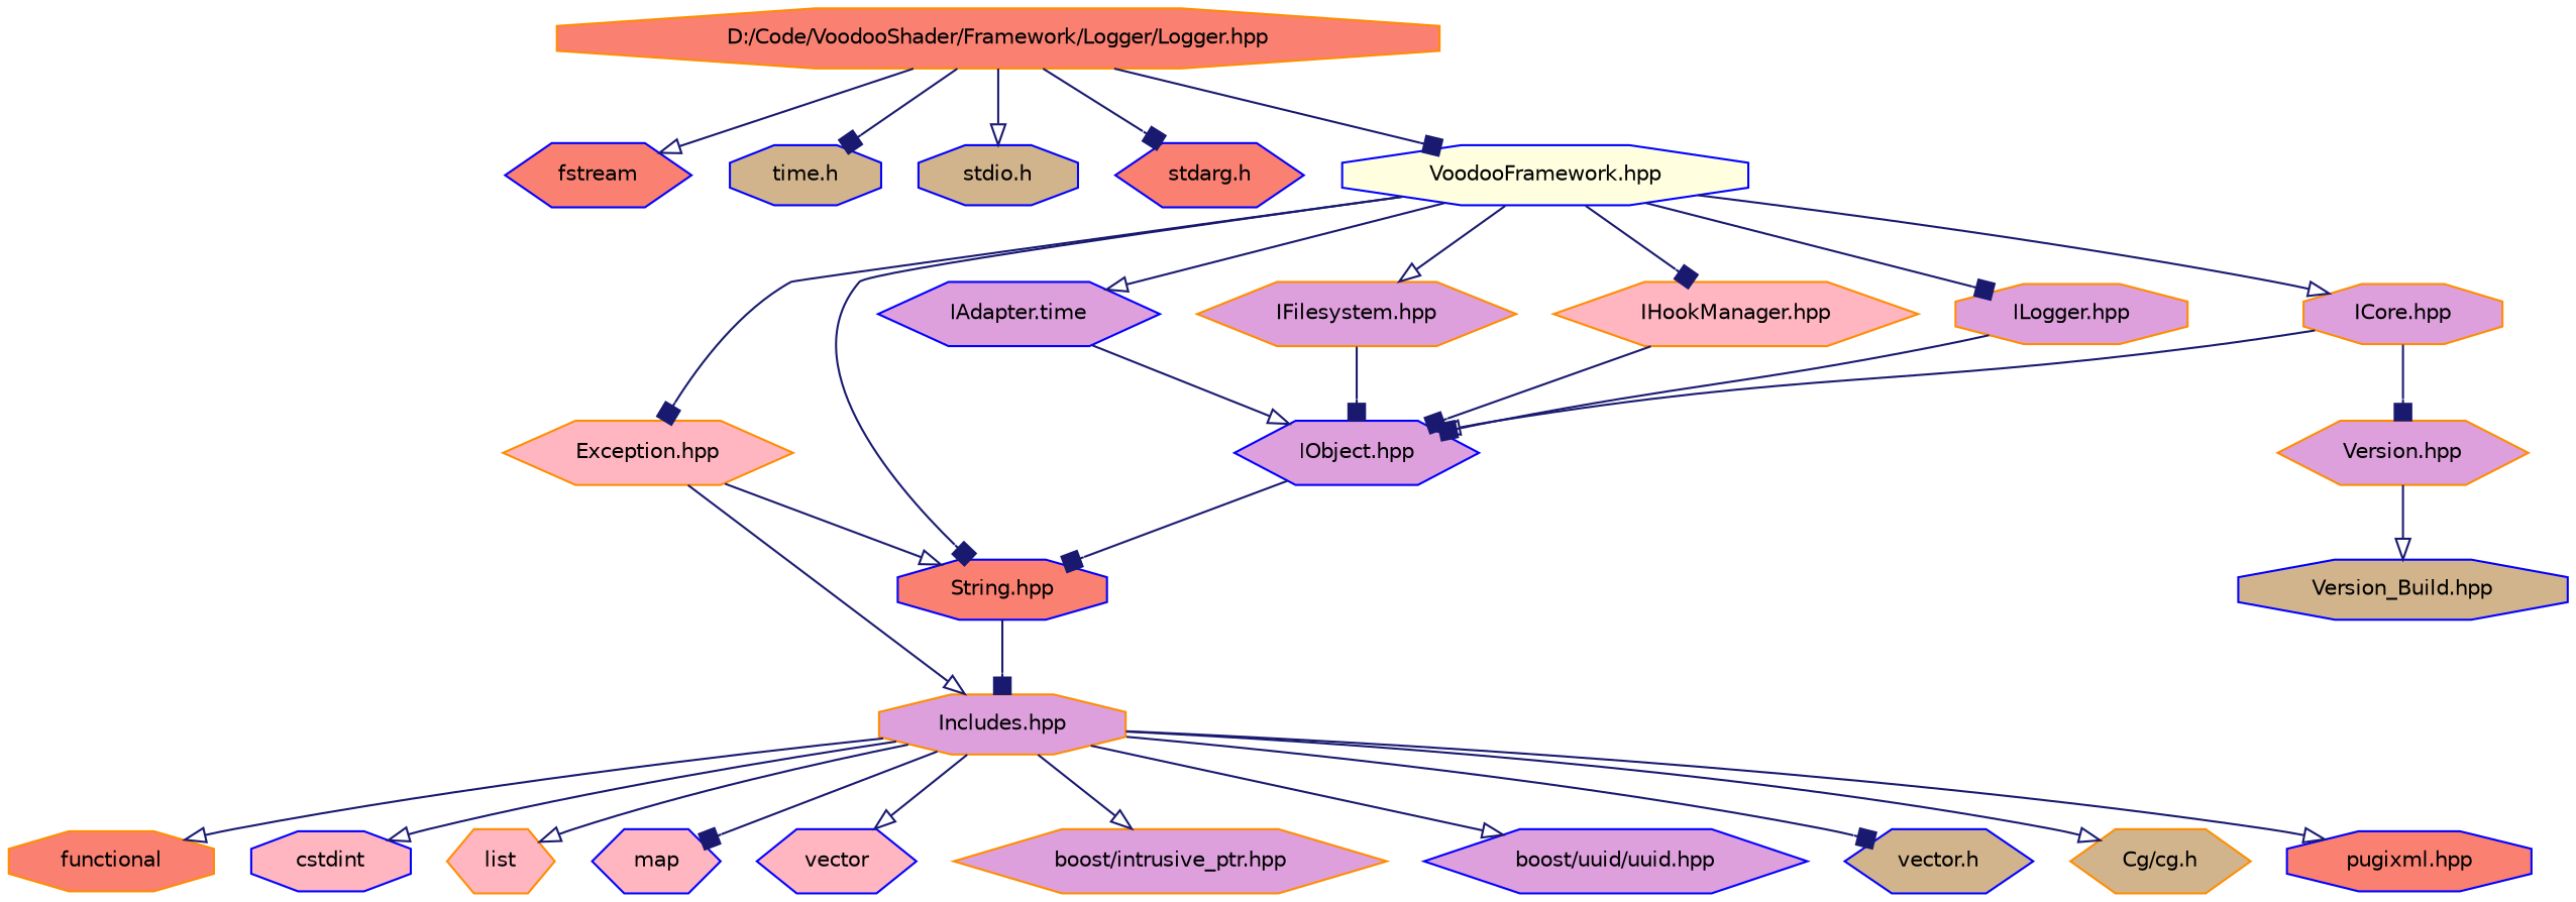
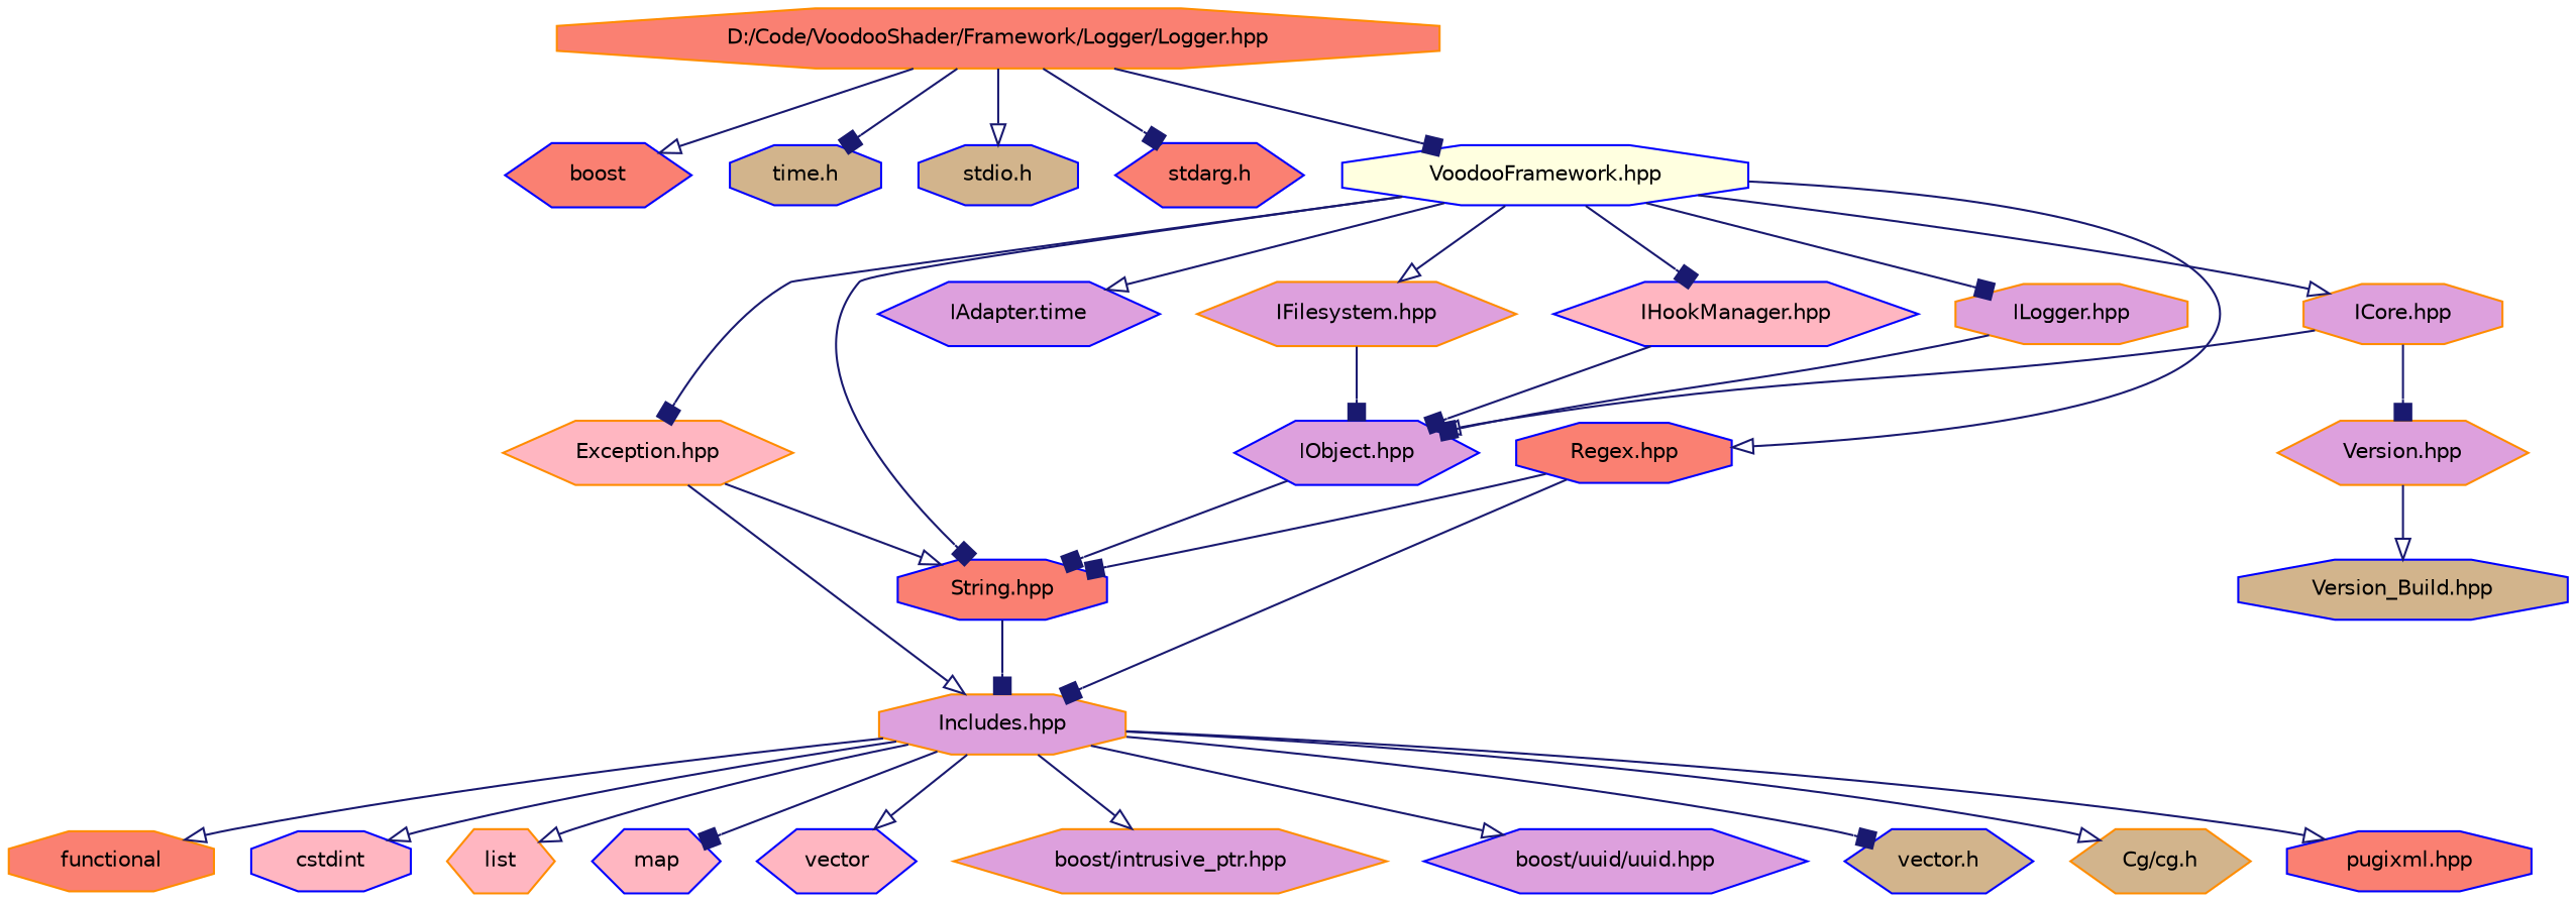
  digraph {
    node [color=blue fillcolor=plum fontname=Helvetica fontsize=10 shape=hexagon style=filled]
    edge [arrowhead=onormal color=midnightblue fontname=Helvetica fontsize=10 labelfontname=Helvetica labelfontsize=10 style=solid]
    n1 [color=darkorange fillcolor=salmon fontcolor=black height=0.2 label="D:/Code/VoodooShader/Framework/Logger/Logger.hpp" shape=octagon width=0.4]
-   n2 [fillcolor=salmon height=0.2 label=fstream width=0.4]
+   n2 [fillcolor=salmon height=0.2 label=boost width=0.4]
    n3 [fillcolor=tan height=0.2 label="time.h" shape=octagon width=0.4]
    n4 [fillcolor=tan height=0.2 label="stdio.h" shape=octagon width=0.4]
    n5 [fillcolor=salmon height=0.2 label="stdarg.h" width=0.4]
    n6 [fillcolor=lightyellow height=0.2 label="VoodooFramework.hpp" shape=octagon width=0.4]
    n7 [color=darkorange fillcolor=lightpink height=0.2 label="Exception.hpp" width=0.4]
    n8 [fillcolor=salmon height=0.2 label="String.hpp" shape=octagon width=0.4]
+   n9 [fillcolor=salmon height=0.2 label="Regex.hpp" shape=octagon width=0.4]
    n10 [height=0.2 label="IAdapter.time" width=0.4]
    n11 [color=darkorange height=0.2 label="ICore.hpp" shape=octagon width=0.4]
    n12 [color=darkorange height=0.2 label="IFilesystem.hpp" width=0.4]
-   n13 [color=darkorange fillcolor=lightpink height=0.2 label="IHookManager.hpp" width=0.4]
+   n13 [fillcolor=lightpink height=0.2 label="IHookManager.hpp" width=0.4]
    n14 [color=darkorange height=0.2 label="ILogger.hpp" shape=octagon width=0.4]
    n15 [color=darkorange height=0.2 label="Includes.hpp" shape=octagon width=0.4]
    n16 [color=darkorange fillcolor=salmon height=0.2 label=functional shape=octagon width=0.4]
    n17 [fillcolor=lightpink height=0.2 label=cstdint shape=octagon width=0.4]
    n18 [color=darkorange fillcolor=lightpink height=0.2 label=list width=0.4]
    n19 [fillcolor=lightpink height=0.2 label=map width=0.4]
    n20 [fillcolor=lightpink height=0.2 label=vector width=0.4]
    n21 [color=darkorange height=0.2 label="boost/intrusive_ptr.hpp" width=0.4]
    n22 [height=0.2 label="boost/uuid/uuid.hpp" width=0.4]
    n23 [fillcolor=tan height=0.2 label="vector.h" width=0.4]
    n24 [color=darkorange fillcolor=tan height=0.2 label="Cg/cg.h" width=0.4]
    n25 [fillcolor=salmon height=0.2 label="pugixml.hpp" shape=octagon width=0.4]
    n26 [color=darkorange height=0.2 label="Version.hpp" width=0.4]
    n27 [fillcolor=tan height=0.2 label="Version_Build.hpp" shape=octagon width=0.4]
    n28 [height=0.2 label="IObject.hpp" width=0.4]
    n1 -> n2
    n1 -> n3 [arrowhead=box]
    n1 -> n4
    n1 -> n5 [arrowhead=box]
    n1 -> n6 [arrowhead=box]
    n6 -> n7 [arrowhead=box]
    n6 -> n8 [arrowhead=box]
+   n6 -> n9
    n6 -> n10
    n6 -> n11
    n6 -> n12
    n6 -> n13 [arrowhead=box]
    n6 -> n14 [arrowhead=box]
    n7 -> n8
    n7 -> n15
    n8 -> n15 [arrowhead=box]
-   n10 -> n28
+   n9 -> n8 [arrowhead=box]
+   n9 -> n15 [arrowhead=box]
    n11 -> n26 [arrowhead=box]
    n11 -> n28
    n12 -> n28 [arrowhead=box]
    n13 -> n28 [arrowhead=box]
    n14 -> n28 [arrowhead=box]
    n15 -> n16
    n15 -> n17
    n15 -> n18
    n15 -> n19 [arrowhead=box]
    n15 -> n20
    n15 -> n21
    n15 -> n22
    n15 -> n23 [arrowhead=box]
    n15 -> n24
    n15 -> n25
    n26 -> n27
    n28 -> n8 [arrowhead=box]
  }
